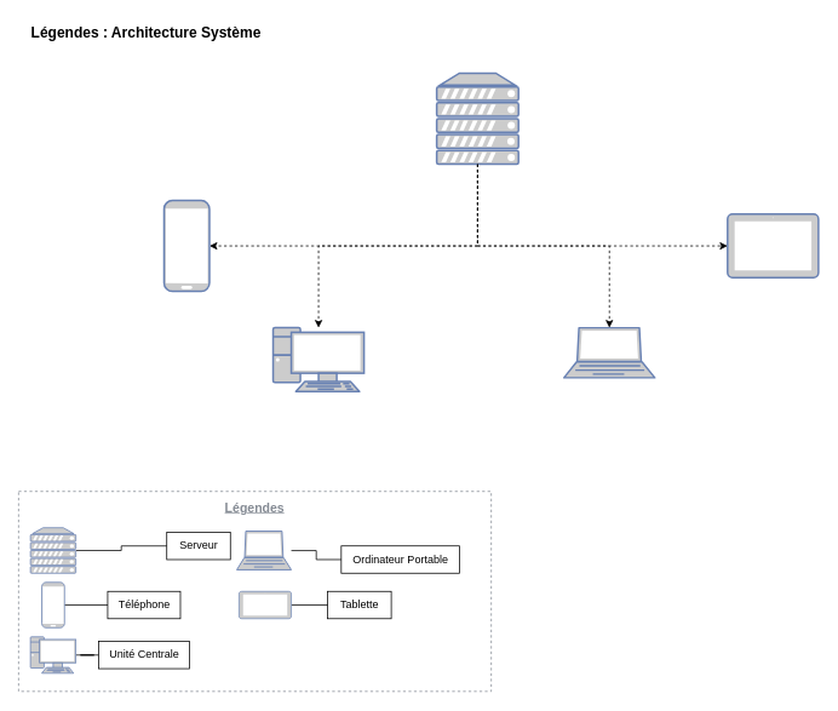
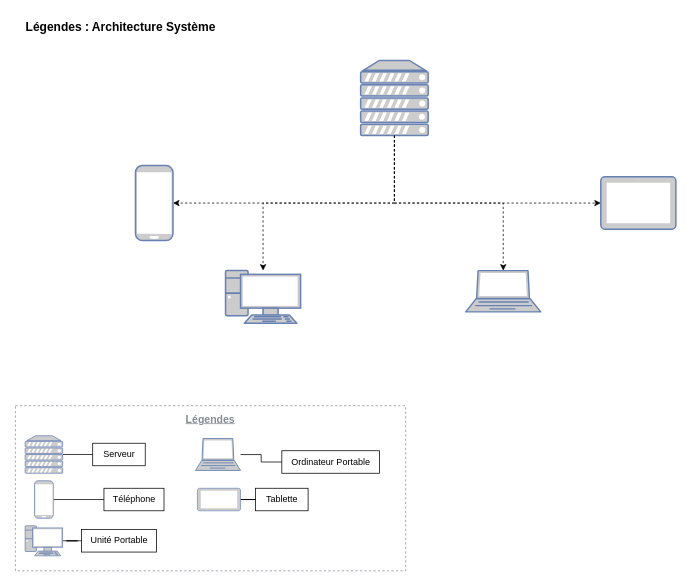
  <mxCell id="0" />
  <mxCell id="1" parent="0" />
  <mxCell id="2" style="edgeStyle=orthogonalEdgeStyle;rounded=0;orthogonalLoop=1;jettySize=auto;html=1;dashed=1;" edge="1" parent="1" source="4" target="6"><mxGeometry relative="1" as="geometry"><Array as="points"><mxPoint x="525" y="270" /></Array></mxGeometry></mxCell>
  <mxCell id="3" style="edgeStyle=orthogonalEdgeStyle;rounded=0;orthogonalLoop=1;jettySize=auto;html=1;dashed=1;" edge="1" parent="1" source="4" target="5"><mxGeometry relative="1" as="geometry"><Array as="points"><mxPoint x="525" y="270" /><mxPoint x="350" y="270" /></Array></mxGeometry></mxCell>
  <mxCell id="4" value="" style="fontColor=#0066CC;verticalAlign=top;verticalLabelPosition=bottom;labelPosition=center;align=center;html=1;outlineConnect=0;fillColor=#CCCCCC;strokeColor=#6881B3;gradientColor=none;gradientDirection=north;strokeWidth=2;shape=mxgraph.networks.server;" vertex="1" parent="1"><mxGeometry x="480" y="80" width="90" height="100" as="geometry" /></mxCell>
  <mxCell id="5" value="" style="fontColor=#0066CC;verticalAlign=top;verticalLabelPosition=bottom;labelPosition=center;align=center;html=1;outlineConnect=0;fillColor=#CCCCCC;strokeColor=#6881B3;gradientColor=none;gradientDirection=north;strokeWidth=2;shape=mxgraph.networks.pc;" vertex="1" parent="1"><mxGeometry x="300" y="360" width="100" height="70" as="geometry" /></mxCell>
  <mxCell id="6" value="" style="fontColor=#0066CC;verticalAlign=top;verticalLabelPosition=bottom;labelPosition=center;align=center;html=1;outlineConnect=0;fillColor=#CCCCCC;strokeColor=#6881B3;gradientColor=none;gradientDirection=north;strokeWidth=2;shape=mxgraph.networks.mobile;" vertex="1" parent="1"><mxGeometry x="180" y="220" width="50" height="100" as="geometry" /></mxCell>
  <mxCell id="7" value="" style="fontColor=#0066CC;verticalAlign=top;verticalLabelPosition=bottom;labelPosition=center;align=center;html=1;outlineConnect=0;fillColor=#CCCCCC;strokeColor=#6881B3;gradientColor=none;gradientDirection=north;strokeWidth=2;shape=mxgraph.networks.laptop;" vertex="1" parent="1"><mxGeometry x="620" y="360" width="100" height="55" as="geometry" /></mxCell>
  <mxCell id="8" value="" style="fontColor=#0066CC;verticalAlign=top;verticalLabelPosition=bottom;labelPosition=center;align=center;html=1;outlineConnect=0;fillColor=#CCCCCC;strokeColor=#6881B3;gradientColor=none;gradientDirection=north;strokeWidth=2;shape=mxgraph.networks.tablet;" vertex="1" parent="1"><mxGeometry x="800" y="235" width="100" height="70" as="geometry" /></mxCell>
  <mxCell id="9" value="Légendes : Architecture Système" style="text;html=1;align=center;verticalAlign=middle;resizable=0;points=[];autosize=1;strokeColor=none;fillColor=none;fontStyle=1;fontSize=16;" vertex="1" parent="1"><mxGeometry width="280" height="30" as="geometry" x="20" y="20" /></mxCell>
- <mxCell id="10" value="Serveur" style="text;html=1;align=center;verticalAlign=middle;resizable=0;points=[];autosize=1;strokeColor=default;fillColor=none;" vertex="1" parent="1"><mxGeometry x="183" y="585" width="70" height="30" as="geometry" /></mxCell>
+ <mxCell id="10" value="Serveur" style="text;html=1;align=center;verticalAlign=middle;resizable=0;points=[];autosize=1;strokeColor=default;fillColor=none;" vertex="1" parent="1"><mxGeometry x="123" y="590" width="70" height="30" as="geometry" /></mxCell>
  <mxCell id="11" value="Ordinateur Portable" style="text;html=1;align=center;verticalAlign=middle;resizable=0;points=[];autosize=1;strokeColor=default;fillColor=none;" vertex="1" parent="1"><mxGeometry x="375" y="600" width="130" height="30" as="geometry" /></mxCell>
  <mxCell id="12" style="edgeStyle=orthogonalEdgeStyle;rounded=0;orthogonalLoop=1;jettySize=auto;html=1;entryX=0.5;entryY=0;entryDx=0;entryDy=0;entryPerimeter=0;dashed=1;" edge="1" parent="1" source="4" target="7"><mxGeometry relative="1" as="geometry"><Array as="points"><mxPoint x="525" y="270" /><mxPoint x="670" y="270" /></Array></mxGeometry></mxCell>
  <mxCell id="13" style="edgeStyle=orthogonalEdgeStyle;rounded=0;orthogonalLoop=1;jettySize=auto;html=1;entryX=0;entryY=0.5;entryDx=0;entryDy=0;entryPerimeter=0;dashed=1;" edge="1" parent="1" source="4" target="8"><mxGeometry relative="1" as="geometry"><Array as="points"><mxPoint x="525" y="270" /><mxPoint x="800" y="270" /></Array></mxGeometry></mxCell>
  <mxCell id="14" style="edgeStyle=orthogonalEdgeStyle;rounded=0;orthogonalLoop=1;jettySize=auto;html=1;endArrow=none;endFill=0;" edge="1" parent="1" source="15" target="10"><mxGeometry relative="1" as="geometry" /></mxCell>
  <mxCell id="15" value="" style="fontColor=#0066CC;verticalAlign=top;verticalLabelPosition=bottom;labelPosition=center;align=center;html=1;outlineConnect=0;fillColor=#CCCCCC;strokeColor=#6881B3;gradientColor=none;gradientDirection=north;strokeWidth=2;shape=mxgraph.networks.server;" vertex="1" parent="1"><mxGeometry x="33" y="580" width="50" height="50" as="geometry" /></mxCell>
  <mxCell id="16" style="edgeStyle=orthogonalEdgeStyle;rounded=0;orthogonalLoop=1;jettySize=auto;html=1;endArrow=none;endFill=0;" edge="1" parent="1" source="17" target="18"><mxGeometry relative="1" as="geometry" /></mxCell>
  <mxCell id="17" value="" style="fontColor=#0066CC;verticalAlign=top;verticalLabelPosition=bottom;labelPosition=center;align=center;html=1;outlineConnect=0;fillColor=#CCCCCC;strokeColor=#6881B3;gradientColor=none;gradientDirection=north;strokeWidth=2;shape=mxgraph.networks.mobile;" vertex="1" parent="1"><mxGeometry x="45.5" y="640" width="25" height="50" as="geometry" /></mxCell>
- <mxCell id="18" value="Téléphone" style="text;html=1;align=center;verticalAlign=middle;resizable=0;points=[];autosize=1;strokeColor=default;fillColor=none;" vertex="1" parent="1"><mxGeometry x="118" y="650" width="80" height="30" as="geometry" /></mxCell>
+ <mxCell id="18" value="Téléphone" style="text;html=1;align=center;verticalAlign=middle;resizable=0;points=[];autosize=1;strokeColor=default;fillColor=none;" vertex="1" parent="1"><mxGeometry x="138" y="650" width="80" height="30" as="geometry" /></mxCell>
  <mxCell id="19" style="edgeStyle=orthogonalEdgeStyle;rounded=0;orthogonalLoop=1;jettySize=auto;html=1;endArrow=none;endFill=0;" edge="1" parent="1" source="20" target="21"><mxGeometry relative="1" as="geometry" /></mxCell>
  <mxCell id="20" value="" style="fontColor=#0066CC;verticalAlign=top;verticalLabelPosition=bottom;labelPosition=center;align=center;html=1;outlineConnect=0;fillColor=#CCCCCC;strokeColor=#6881B3;gradientColor=none;gradientDirection=north;strokeWidth=2;shape=mxgraph.networks.pc;" vertex="1" parent="1"><mxGeometry x="33" y="700" width="50" height="40" as="geometry" /></mxCell>
- <mxCell id="21" value="Unité Centrale" style="text;html=1;align=center;verticalAlign=middle;resizable=0;points=[];autosize=1;strokeColor=default;fillColor=none;" vertex="1" parent="1"><mxGeometry x="108" y="705" width="100" height="30" as="geometry" /></mxCell>
+ <mxCell id="21" value="Unité Portable" style="text;html=1;align=center;verticalAlign=middle;resizable=0;points=[];autosize=1;strokeColor=default;fillColor=none;" vertex="1" parent="1"><mxGeometry x="108" y="705" width="100" height="30" as="geometry" /></mxCell>
  <mxCell id="22" style="edgeStyle=orthogonalEdgeStyle;rounded=0;orthogonalLoop=1;jettySize=auto;html=1;endArrow=none;endFill=0;" edge="1" parent="1" source="23" target="11"><mxGeometry relative="1" as="geometry" /></mxCell>
  <mxCell id="23" value="" style="fontColor=#0066CC;verticalAlign=top;verticalLabelPosition=bottom;labelPosition=center;align=center;html=1;outlineConnect=0;fillColor=#CCCCCC;strokeColor=#6881B3;gradientColor=none;gradientDirection=north;strokeWidth=2;shape=mxgraph.networks.laptop;" vertex="1" parent="1"><mxGeometry x="260" y="583.75" width="60" height="42.5" as="geometry" /></mxCell>
  <mxCell id="24" style="edgeStyle=orthogonalEdgeStyle;rounded=0;orthogonalLoop=1;jettySize=auto;html=1;endArrow=none;endFill=0;" edge="1" parent="1" source="25" target="26"><mxGeometry relative="1" as="geometry" /></mxCell>
  <mxCell id="25" value="" style="fontColor=#0066CC;verticalAlign=top;verticalLabelPosition=bottom;labelPosition=center;align=center;html=1;outlineConnect=0;fillColor=#CCCCCC;strokeColor=#6881B3;gradientColor=none;gradientDirection=north;strokeWidth=2;shape=mxgraph.networks.tablet;" vertex="1" parent="1"><mxGeometry x="262.5" y="650" width="57.5" height="30" as="geometry" /></mxCell>
- <mxCell id="26" value="Tablette" style="text;html=1;align=center;verticalAlign=middle;resizable=0;points=[];autosize=1;strokeColor=default;fillColor=none;" vertex="1" parent="1"><mxGeometry x="360" y="650" width="70" height="30" as="geometry" /></mxCell>
+ <mxCell id="26" value="Tablette" style="text;html=1;align=center;verticalAlign=middle;resizable=0;points=[];autosize=1;strokeColor=default;fillColor=none;" vertex="1" parent="1"><mxGeometry x="340" y="650" width="70" height="30" as="geometry" /></mxCell>
  <mxCell id="27" value="&lt;font style=&quot;font-size: 14px;&quot;&gt;&lt;b&gt;&lt;u&gt;Légendes&lt;/u&gt;&lt;/b&gt;&lt;/font&gt;" style="outlineConnect=0;gradientColor=none;html=1;whiteSpace=wrap;fontSize=12;fontStyle=0;strokeColor=#858B94;fillColor=none;verticalAlign=top;align=center;fontColor=#858B94;dashed=1;spacingTop=3;" vertex="1" parent="1"><mxGeometry y="540" width="520" height="220" as="geometry" x="20" /></mxCell>
